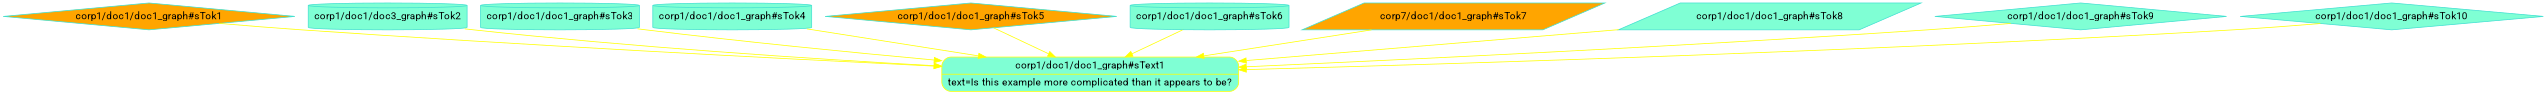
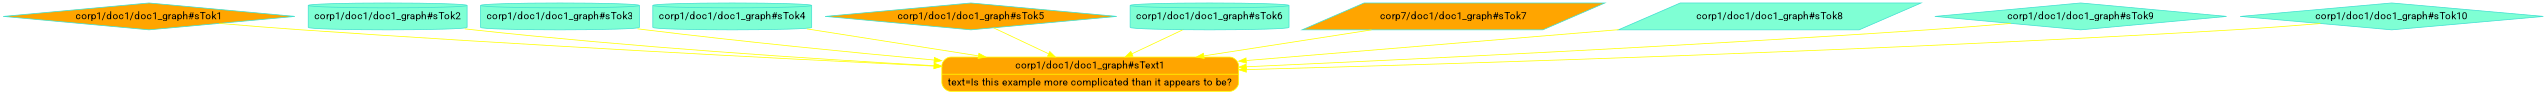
  digraph {
    fontname=Roboto
    ordering=out
    node [color=turquoise fillcolor=aquamarine fontname=Roboto shape=diamond style=filled]
    edge [color=yellow fontname=Roboto style=filled]
-   n1 [color=yellow label="{{corp1/doc1/doc1_graph#sText1}|{text=Is this example more complicated than it appears to be?}}" shape=Mrecord]
+   n1 [color=yellow fillcolor=orange label="{{corp1/doc1/doc1_graph#sText1}|{text=Is this example more complicated than it appears to be?}}" shape=Mrecord]
    "corp1/doc1/doc1_graph#sTok1" [fillcolor=orange]
-   "corp1/doc1/doc1_graph#sTok2" [shape=cylinder label="corp1/doc1/doc3_graph#sTok2"]
+   "corp1/doc1/doc1_graph#sTok2" [shape=cylinder]
    "corp1/doc1/doc1_graph#sTok3" [shape=cylinder]
    "corp1/doc1/doc1_graph#sTok4" [shape=cylinder]
    "corp1/doc1/doc1_graph#sTok5" [fillcolor=orange]
    "corp1/doc1/doc1_graph#sTok6" [shape=cylinder]
    n8 [fillcolor=orange label="corp7/doc1/doc1_graph#sTok7" shape=parallelogram]
    "corp1/doc1/doc1_graph#sTok8" [shape=parallelogram]
    "corp1/doc1/doc1_graph#sTok9"
    "corp1/doc1/doc1_graph#sTok10"
    subgraph sub_1 {
      rank=max
      n1
    }
    subgraph sub_2 {
      rank=same
      "corp1/doc1/doc1_graph#sTok1"
      "corp1/doc1/doc1_graph#sTok2"
      "corp1/doc1/doc1_graph#sTok3"
      "corp1/doc1/doc1_graph#sTok4"
      "corp1/doc1/doc1_graph#sTok5"
      "corp1/doc1/doc1_graph#sTok6"
      n8
      "corp1/doc1/doc1_graph#sTok8"
      "corp1/doc1/doc1_graph#sTok9"
      "corp1/doc1/doc1_graph#sTok10"
    }
    "corp1/doc1/doc1_graph#sTok1" -> n1
    "corp1/doc1/doc1_graph#sTok2" -> n1
    "corp1/doc1/doc1_graph#sTok3" -> n1
    "corp1/doc1/doc1_graph#sTok4" -> n1
    "corp1/doc1/doc1_graph#sTok5" -> n1
    "corp1/doc1/doc1_graph#sTok6" -> n1
    n8 -> n1
    "corp1/doc1/doc1_graph#sTok8" -> n1
    "corp1/doc1/doc1_graph#sTok9" -> n1
    "corp1/doc1/doc1_graph#sTok10" -> n1
  }
